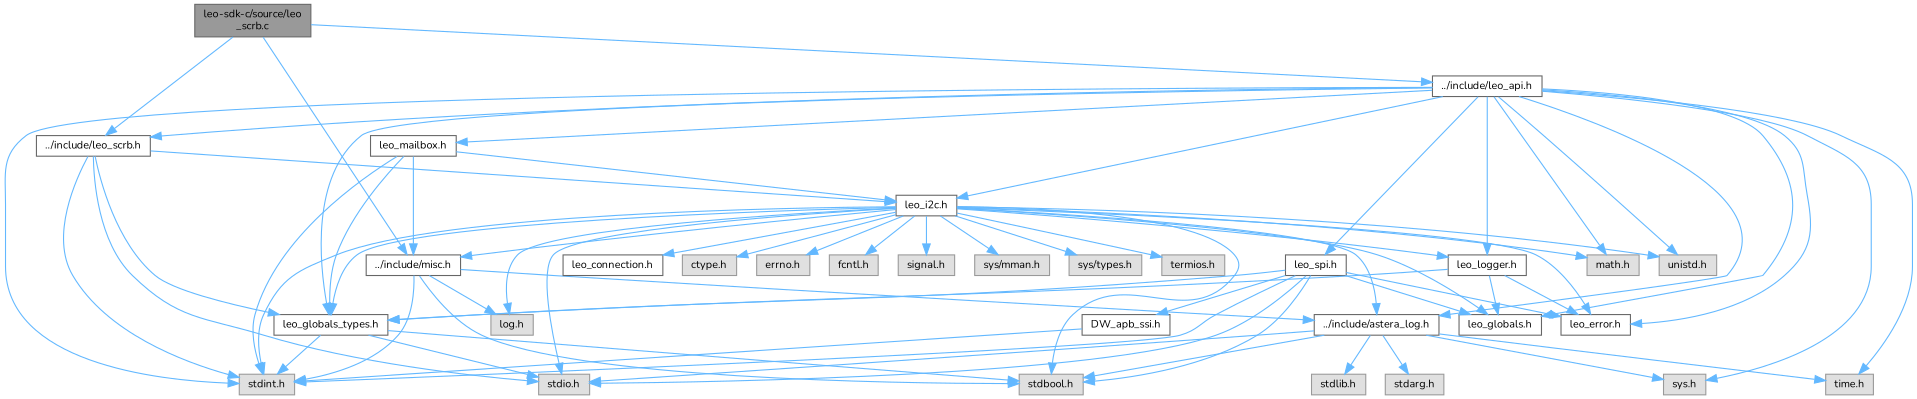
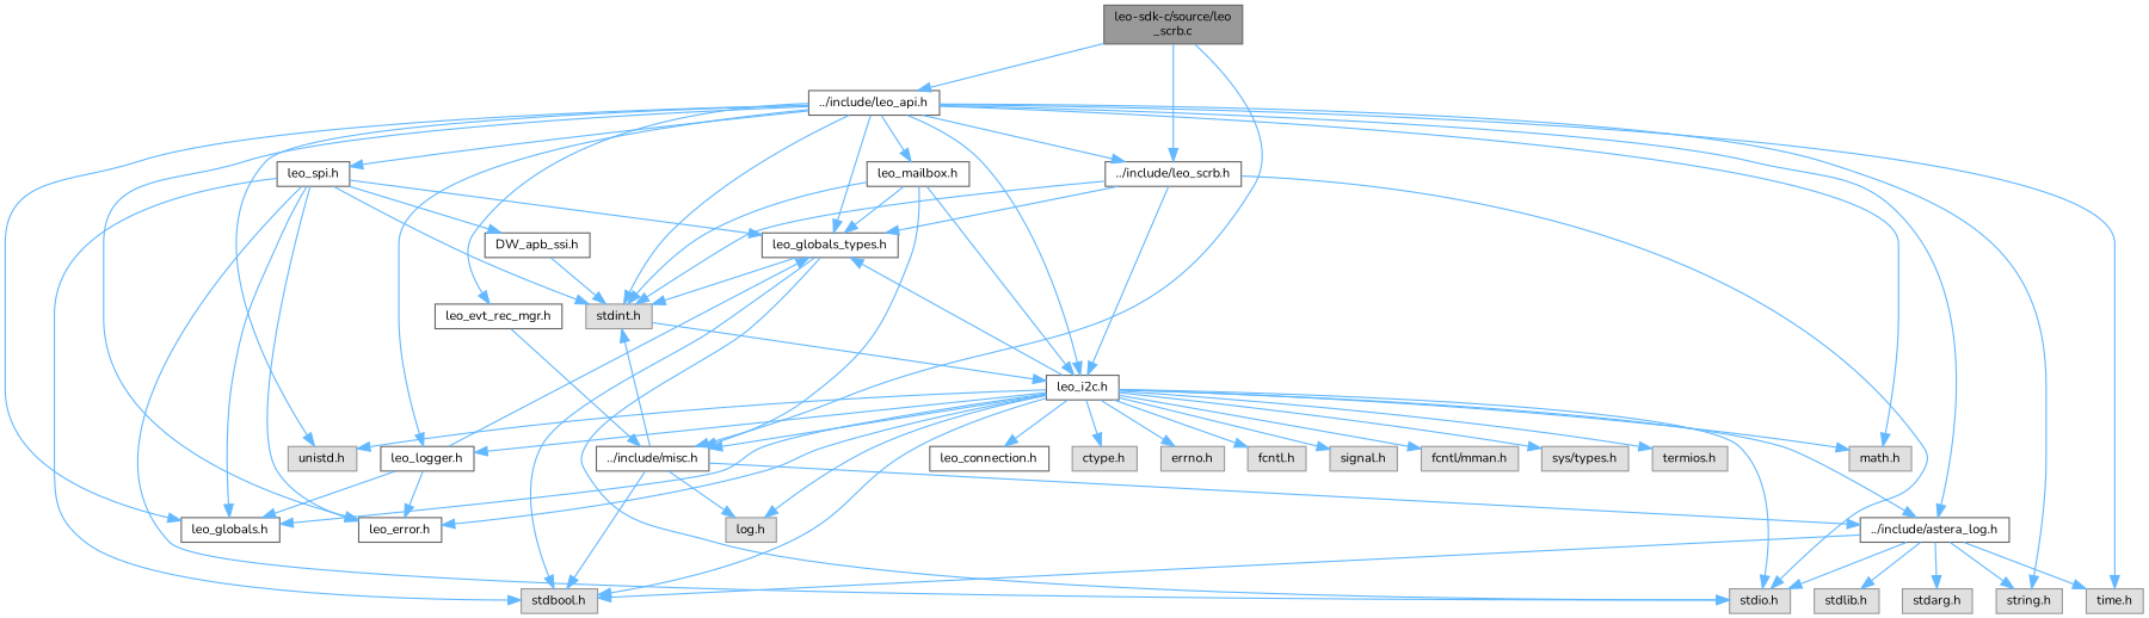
  digraph {
    fontname=Nunito
    node [color=grey60 fillcolor="#E0E0E0" fontname=Nunito fontsize=10 shape=box style=filled]
    edge [color=steelblue1 fontname=Nunito fontsize=10 labelfontname=Helvetica labelfontsize=10 style=solid]
    n1 [color=gray40 fillcolor=grey60 fontcolor=black height=0.2 label="leo-sdk-c/source/leo\l_scrb.c" width=0.4]
    n2 [color=grey40 fillcolor=white height=0.2 label="../include/leo_scrb.h" width=0.4]
    n3 [color=grey40 fillcolor=white height=0.2 label="../include/misc.h" width=0.4]
    n4 [color=grey40 fillcolor=white height=0.2 label="../include/leo_api.h" width=0.4]
    n5 [color=grey40 fillcolor=white height=0.2 label="leo_globals_types.h" width=0.4]
    n6 [height=0.2 label="stdint.h" width=0.4]
    n7 [height=0.2 label="stdio.h" width=0.4]
    n8 [color=grey40 fillcolor=white height=0.2 label="leo_i2c.h" width=0.4]
    n9 [height=0.2 label="stdbool.h" width=0.4]
    n10 [height=0.2 label="log.h" width=0.4]
    n11 [color=grey40 fillcolor=white height=0.2 label="../include/astera_log.h" width=0.4]
    n12 [color=grey40 fillcolor=white height=0.2 label="leo_error.h" width=0.4]
    n13 [color=grey40 fillcolor=white height=0.2 label="leo_globals.h" width=0.4]
    n14 [color=grey40 fillcolor=white height=0.2 label="leo_logger.h" width=0.4]
    n15 [height=0.2 label="math.h" width=0.4]
    n16 [height=0.2 label="unistd.h" width=0.4]
-   n17 [height=0.2 label="sys.h" width=0.4]
+   n17 [height=0.2 label="string.h" width=0.4]
    n18 [height=0.2 label="time.h" width=0.4]
    n19 [color=grey40 fillcolor=white height=0.2 label="leo_mailbox.h" width=0.4]
    n20 [color=grey40 fillcolor=white height=0.2 label="leo_spi.h" width=0.4]
+   n21 [color=grey40 fillcolor=white height=0.2 label="leo_evt_rec_mgr.h" width=0.4]
    n22 [color=grey40 fillcolor=white height=0.2 label="leo_connection.h" width=0.4]
    n23 [height=0.2 label="ctype.h" width=0.4]
    n24 [height=0.2 label="errno.h" width=0.4]
    n25 [height=0.2 label="fcntl.h" width=0.4]
    n26 [height=0.2 label="signal.h" width=0.4]
-   n27 [height=0.2 label="sys/mman.h" width=0.4]
+   n27 [height=0.2 label="fcntl/mman.h" width=0.4]
    n28 [height=0.2 label="sys/types.h" width=0.4]
    n29 [height=0.2 label="termios.h" width=0.4]
    n30 [height=0.2 label="stdarg.h" width=0.4]
    n31 [height=0.2 label="stdlib.h" width=0.4]
    n32 [color=grey40 fillcolor=white height=0.2 label="DW_apb_ssi.h" width=0.4]
    n1 -> n2
    n1 -> n3
    n1 -> n4
    n2 -> n5
    n2 -> n6
    n2 -> n7
    n2 -> n8
    n3 -> n6
    n3 -> n9
    n3 -> n10
    n3 -> n11
    n4 -> n2
    n4 -> n5
    n4 -> n6
    n4 -> n8
    n4 -> n11
    n4 -> n12
    n4 -> n13
    n4 -> n14
    n4 -> n15
    n4 -> n16
    n4 -> n17
    n4 -> n18
    n4 -> n19
    n4 -> n20
+   n4 -> n21
    n5 -> n6
    n5 -> n7
    n5 -> n9
    n8 -> n3
    n8 -> n5
-   n8 -> n6
+   n6 -> n8
    n8 -> n7
    n8 -> n9
    n8 -> n10
    n8 -> n11
    n8 -> n12
    n8 -> n13
    n8 -> n14
    n8 -> n15
    n8 -> n16
    n8 -> n22
    n8 -> n23
    n8 -> n24
    n8 -> n25
    n8 -> n26
    n8 -> n27
    n8 -> n28
    n8 -> n29
    n11 -> n7
    n11 -> n9
    n11 -> n17
    n11 -> n18
    n11 -> n30
    n11 -> n31
    n14 -> n5
    n14 -> n12
    n14 -> n13
    n19 -> n3
    n19 -> n5
    n19 -> n6
    n19 -> n8
    n20 -> n5
    n20 -> n6
    n20 -> n7
    n20 -> n9
    n20 -> n12
    n20 -> n13
    n20 -> n32
+   n21 -> n3
    n32 -> n6
  }
